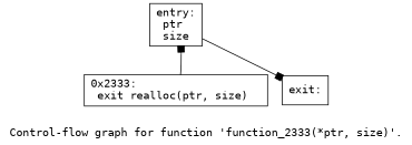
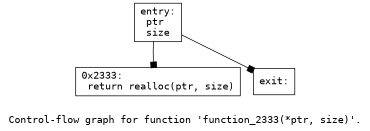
  digraph {
    fontname="DejaVu Sans Mono"
    label="Control-flow graph for function 'function_2333(*ptr, size)'."
    node [fontname="DejaVu Sans Mono" shape=record]
    edge [arrowhead=box fontname="DejaVu Sans Mono"]
    n1 [label="{entry:\l  ptr\l  size\l}"]
-   n2 [label="{0x2333:\l  exit realloc(ptr, size)\l}"]
+   n2 [label="{0x2333:\l  return realloc(ptr, size)\l}"]
    n3 [label="{exit:\l}"]
-   n2 -> n1
+   n1 -> n2
    n1 -> n3
  }
